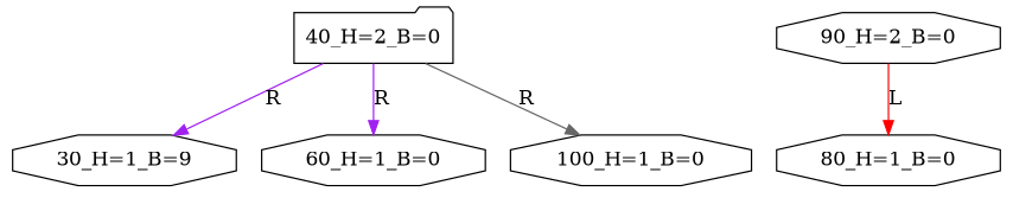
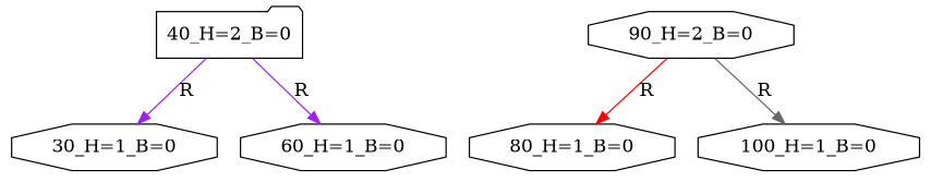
  digraph {
    node [shape=octagon]
    edge [color=purple]
    "40_H=2_B=0" [shape=folder]
-   "30_H=1_B=0" [label="30_H=1_B=9"]
+   "30_H=1_B=0"
    "60_H=1_B=0"
    "90_H=2_B=0"
    "80_H=1_B=0"
    "100_H=1_B=0"
    "40_H=2_B=0" -> "30_H=1_B=0" [label=R]
    "40_H=2_B=0" -> "60_H=1_B=0" [label=R]
-   "90_H=2_B=0" -> "80_H=1_B=0" [color=red label=L]
-   "40_H=2_B=0" -> "100_H=1_B=0" [color=gray40 label=R]
+   "90_H=2_B=0" -> "80_H=1_B=0" [color=red label=R]
+   "90_H=2_B=0" -> "100_H=1_B=0" [color=gray40 label=R]
  }
